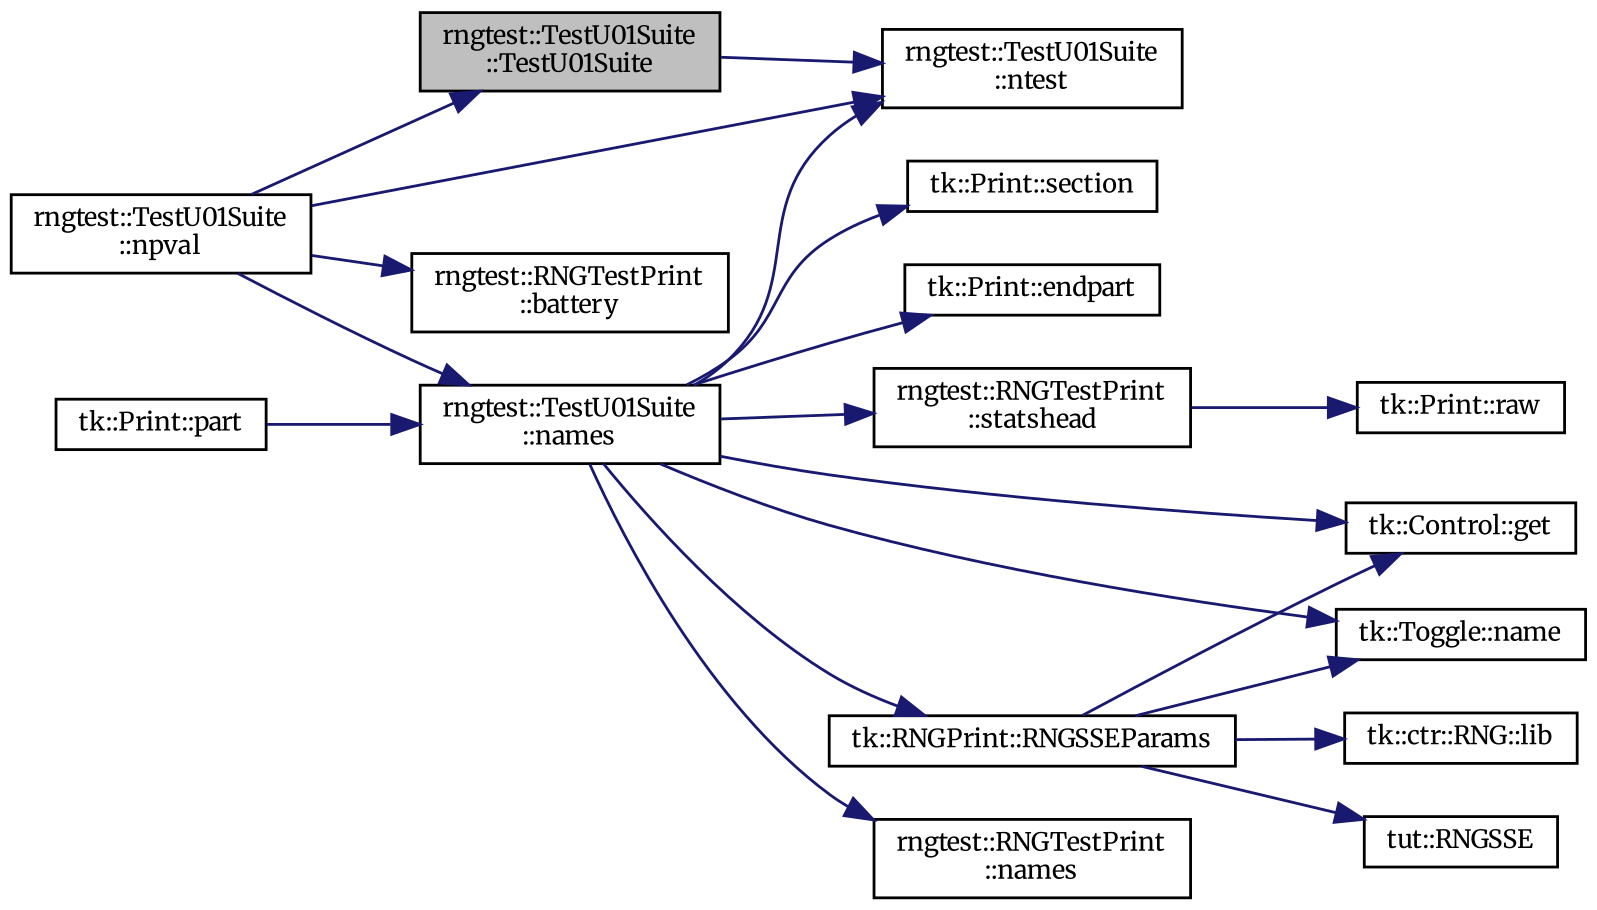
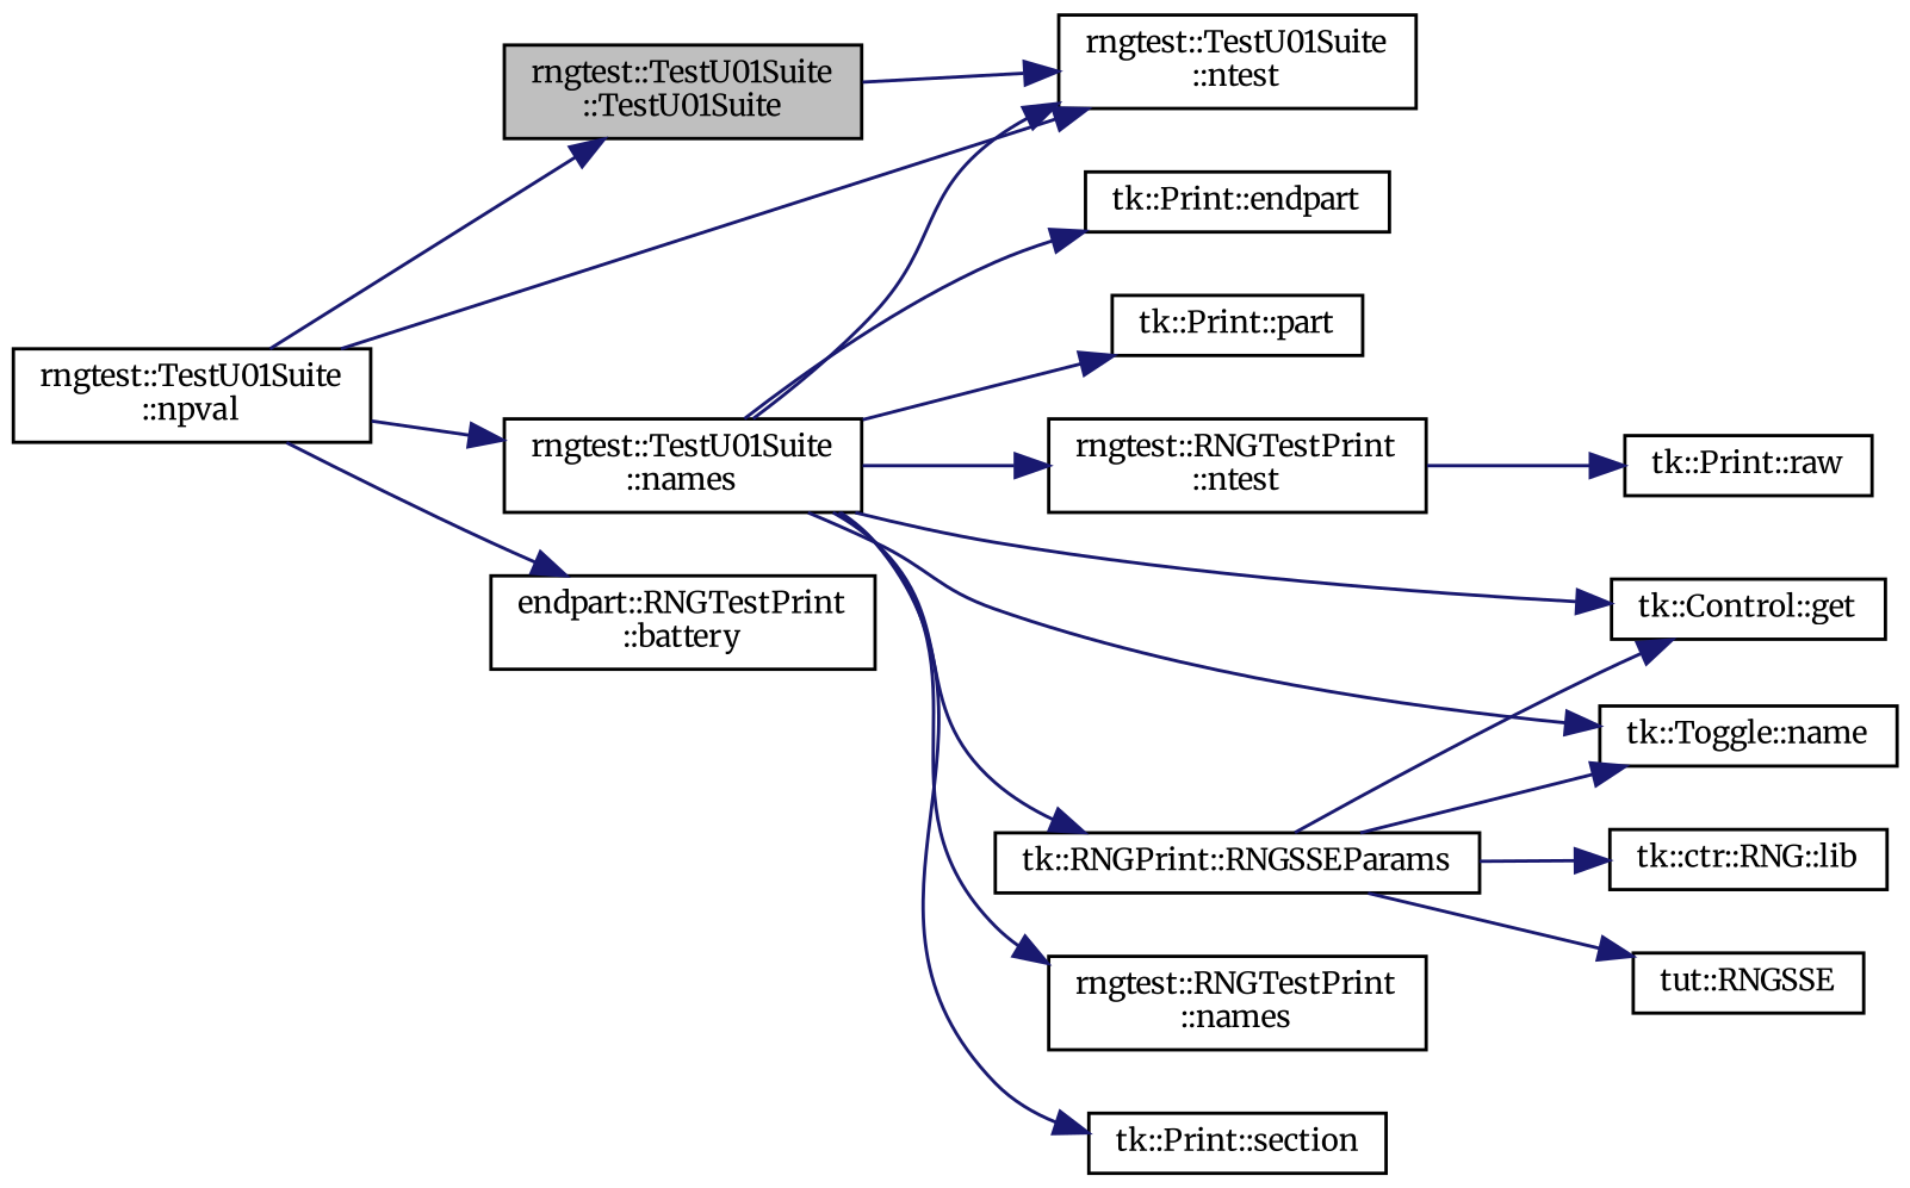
  digraph {
    fontname=Merriweather
    rankdir=LR
    node [color=black fontname=Merriweather fontsize=9 shape=record]
    edge [color=midnightblue fontname=Merriweather fontsize=9 labelfontname="sans-serif" labelfontsize=9 style=solid]
    n1 [fillcolor=grey75 fontcolor=black height=0.2 label="rngtest::TestU01Suite\l::TestU01Suite" style=filled width=0.4]
    n2 [height=0.2 label="rngtest::TestU01Suite\l::ntest" width=0.4]
    n3 [height=0.2 label="rngtest::TestU01Suite\l::npval" width=0.4]
-   n4 [height=0.2 label="rngtest::RNGTestPrint\l::battery" width=0.4]
+   n4 [height=0.2 label="endpart::RNGTestPrint\l::battery" width=0.4]
    n5 [height=0.2 label="rngtest::TestU01Suite\l::names" width=0.4]
    n6 [height=0.2 label="tk::Control::get" width=0.4]
    n7 [height=0.2 label="tk::Toggle::name" width=0.4]
    n8 [height=0.2 label="rngtest::RNGTestPrint\l::names" width=0.4]
    n9 [height=0.2 label="tk::Print::section" width=0.4]
    n10 [height=0.2 label="tk::RNGPrint::RNGSSEParams" width=0.4]
    n11 [height=0.2 label="tk::Print::endpart" width=0.4]
    n12 [height=0.2 label="tk::Print::part" width=0.4]
-   n13 [height=0.2 label="rngtest::RNGTestPrint\l::statshead" width=0.4]
+   n13 [height=0.2 label="rngtest::RNGTestPrint\l::ntest" width=0.4]
    n14 [height=0.2 label="tk::ctr::RNG::lib" width=0.4]
    n15 [height=0.2 label="tut::RNGSSE" width=0.4]
    n16 [height=0.2 label="tk::Print::raw" width=0.4]
    n1 -> n2
    n3 -> n1
    n3 -> n2
    n3 -> n4
    n3 -> n5
    n5 -> n2
    n5 -> n6
    n5 -> n7
    n5 -> n8
    n5 -> n9
    n5 -> n10
    n5 -> n11
-   n12 -> n5
+   n5 -> n12
    n5 -> n13
    n10 -> n6
    n10 -> n7
    n10 -> n14
    n10 -> n15
    n13 -> n16
  }
